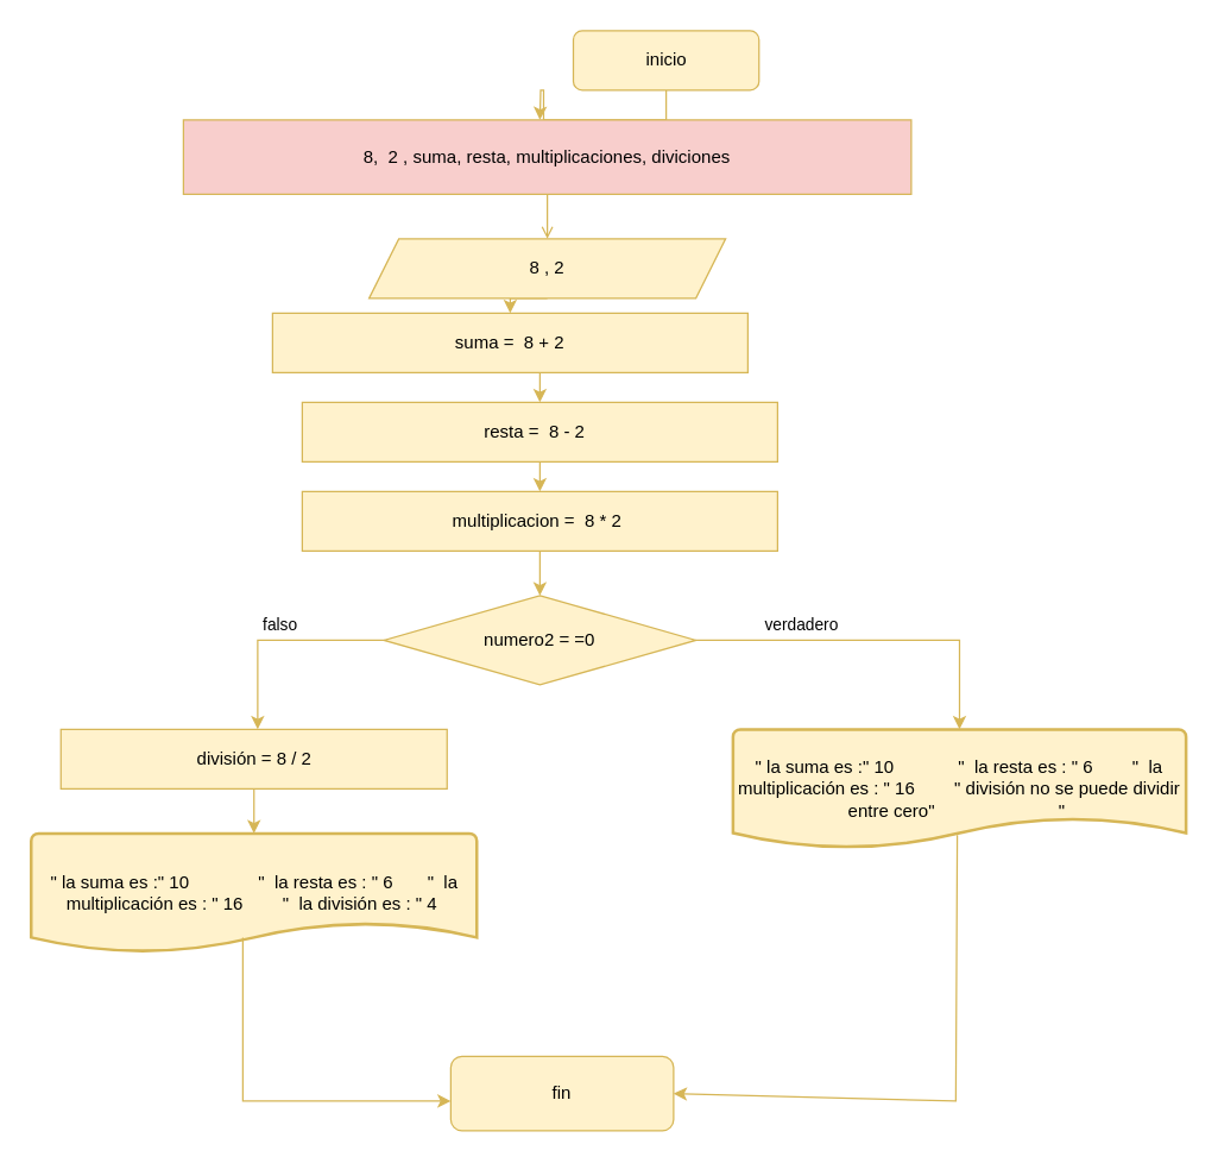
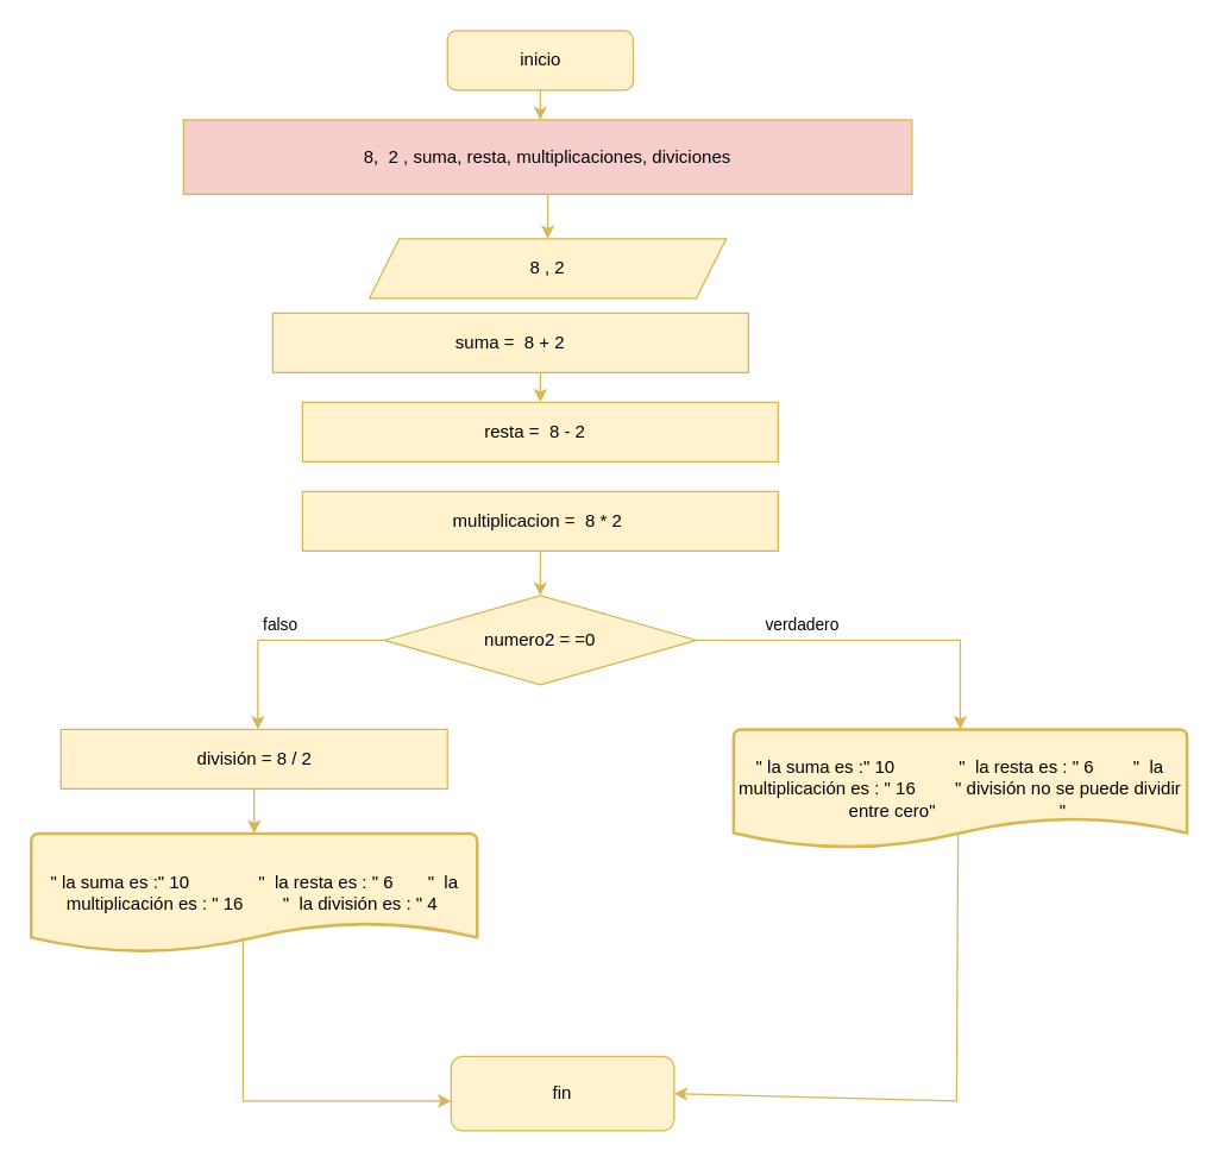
  <mxCell id="0" />
  <mxCell id="1" parent="0" />
  <mxCell id="2" style="edgeStyle=orthogonalEdgeStyle;rounded=0;orthogonalLoop=1;jettySize=auto;html=1;exitX=0.5;exitY=1;exitDx=0;exitDy=0;entryX=0.5;entryY=0;entryDx=0;entryDy=0;fillColor=#fff2cc;strokeColor=#d6b656;" edge="1" parent="1" source="3"><mxGeometry relative="1" as="geometry"><mxPoint x="363" y="80" as="targetPoint" /></mxGeometry></mxCell>
- <mxCell id="3" value="&lt;font style=&quot;vertical-align: inherit;&quot;&gt;&lt;font style=&quot;vertical-align: inherit;&quot;&gt;inicio&lt;/font&gt;&lt;/font&gt;" style="rounded=1;whiteSpace=wrap;html=1;fontSize=12;glass=0;strokeWidth=1;shadow=0;fillColor=#fff2cc;strokeColor=#d6b656;" parent="1" vertex="1"><mxGeometry x="385.5" y="20" width="125" height="40" as="geometry" /></mxCell>
- <mxCell id="4" style="edgeStyle=orthogonalEdgeStyle;rounded=0;orthogonalLoop=1;jettySize=auto;html=1;exitX=0.5;exitY=1;exitDx=0;exitDy=0;entryX=0.5;entryY=0;entryDx=0;entryDy=0;fillColor=#fff2cc;strokeColor=#d6b656;" edge="1" parent="1" source="5" target="7"><mxGeometry relative="1" as="geometry" /></mxCell>
+ <mxCell id="3" value="&lt;font style=&quot;vertical-align: inherit;&quot;&gt;&lt;font style=&quot;vertical-align: inherit;&quot;&gt;inicio&lt;/font&gt;&lt;/font&gt;" style="rounded=1;whiteSpace=wrap;html=1;fontSize=12;glass=0;strokeWidth=1;shadow=0;fillColor=#fff2cc;strokeColor=#d6b656;" parent="1" vertex="1"><mxGeometry x="300.5" y="20" width="125" height="40" as="geometry" /></mxCell>
  <mxCell id="5" value="8 , 2" style="shape=parallelogram;perimeter=parallelogramPerimeter;whiteSpace=wrap;html=1;fixedSize=1;fillColor=#fff2cc;strokeColor=#d6b656;" vertex="1" parent="1"><mxGeometry x="248" y="160" width="240" height="40" as="geometry" /></mxCell>
  <mxCell id="6" style="edgeStyle=orthogonalEdgeStyle;rounded=0;orthogonalLoop=1;jettySize=auto;html=1;exitX=0.5;exitY=1;exitDx=0;exitDy=0;entryX=0.5;entryY=0;entryDx=0;entryDy=0;fillColor=#fff2cc;strokeColor=#d6b656;" edge="1" parent="1" source="7" target="9"><mxGeometry relative="1" as="geometry" /></mxCell>
  <mxCell id="7" value="&lt;font style=&quot;vertical-align: inherit;&quot;&gt;&lt;font style=&quot;vertical-align: inherit;&quot;&gt;suma =&amp;nbsp; 8 + 2&lt;/font&gt;&lt;/font&gt;" style="html=1;dashed=0;whiteSpace=wrap;fillColor=#fff2cc;strokeColor=#d6b656;" vertex="1" parent="1"><mxGeometry x="183" y="210" width="320" height="40" as="geometry" /></mxCell>
- <mxCell id="8" style="edgeStyle=orthogonalEdgeStyle;rounded=0;orthogonalLoop=1;jettySize=auto;html=1;exitX=0.5;exitY=1;exitDx=0;exitDy=0;entryX=0.5;entryY=0;entryDx=0;entryDy=0;fillColor=#fff2cc;strokeColor=#d6b656;" edge="1" parent="1" source="9" target="11"><mxGeometry relative="1" as="geometry" /></mxCell>
  <mxCell id="9" value="&lt;font style=&quot;vertical-align: inherit;&quot;&gt;&lt;font style=&quot;vertical-align: inherit;&quot;&gt;resta =&amp;nbsp; 8 - 2&amp;nbsp;&amp;nbsp;&lt;/font&gt;&lt;/font&gt;" style="html=1;dashed=0;whiteSpace=wrap;fillColor=#fff2cc;strokeColor=#d6b656;" vertex="1" parent="1"><mxGeometry x="203" y="270" width="320" height="40" as="geometry" /></mxCell>
  <mxCell id="10" style="edgeStyle=orthogonalEdgeStyle;rounded=0;orthogonalLoop=1;jettySize=auto;html=1;exitX=0.5;exitY=1;exitDx=0;exitDy=0;entryX=0.5;entryY=0;entryDx=0;entryDy=0;fillColor=#fff2cc;strokeColor=#d6b656;" edge="1" parent="1" source="11" target="16"><mxGeometry relative="1" as="geometry" /></mxCell>
  <mxCell id="11" value="&lt;font style=&quot;vertical-align: inherit;&quot;&gt;&lt;font style=&quot;vertical-align: inherit;&quot;&gt;multiplicacion =&amp;nbsp; 8 * 2&amp;nbsp;&lt;/font&gt;&lt;/font&gt;" style="html=1;dashed=0;whiteSpace=wrap;fillColor=#fff2cc;strokeColor=#d6b656;" vertex="1" parent="1"><mxGeometry x="203" y="330" width="320" height="40" as="geometry" /></mxCell>
- <mxCell id="12" style="edgeStyle=orthogonalEdgeStyle;rounded=0;orthogonalLoop=1;jettySize=auto;html=1;exitX=0.5;exitY=1;exitDx=0;exitDy=0;entryX=0.5;entryY=0;entryDx=0;entryDy=0;fillColor=#fff2cc;strokeColor=#d6b656;endArrow=open;" edge="1" parent="1" source="13" target="5"><mxGeometry relative="1" as="geometry" /></mxCell>
+ <mxCell id="12" style="edgeStyle=orthogonalEdgeStyle;rounded=0;orthogonalLoop=1;jettySize=auto;html=1;exitX=0.5;exitY=1;exitDx=0;exitDy=0;entryX=0.5;entryY=0;entryDx=0;entryDy=0;fillColor=#fff2cc;strokeColor=#d6b656;" edge="1" parent="1" source="13" target="5"><mxGeometry relative="1" as="geometry" /></mxCell>
  <mxCell id="13" value="&lt;font style=&quot;vertical-align: inherit;&quot;&gt;&lt;font style=&quot;vertical-align: inherit;&quot;&gt;8,&amp;nbsp; 2 , suma, resta, multiplicaciones, diviciones&lt;/font&gt;&lt;/font&gt;" style="rounded=0;whiteSpace=wrap;html=1;fillColor=#f8cecc;strokeColor=#d6b656;" vertex="1" parent="1"><mxGeometry x="123" y="80" width="490" height="50" as="geometry" /></mxCell>
  <mxCell id="14" value="verdadero" style="edgeStyle=orthogonalEdgeStyle;rounded=0;orthogonalLoop=1;jettySize=auto;html=1;exitX=1;exitY=0.5;exitDx=0;exitDy=0;entryX=0.5;entryY=0;entryDx=0;entryDy=0;entryPerimeter=0;fillColor=#fff2cc;strokeColor=#d6b656;" edge="1" parent="1" source="16" target="17"><mxGeometry x="-0.4" y="10" relative="1" as="geometry"><mxPoint x="573" y="430" as="targetPoint" /><mxPoint as="offset" /></mxGeometry></mxCell>
  <mxCell id="15" value="falso" style="edgeStyle=orthogonalEdgeStyle;rounded=0;orthogonalLoop=1;jettySize=auto;html=1;exitX=0;exitY=0.5;exitDx=0;exitDy=0;fillColor=#fff2cc;strokeColor=#d6b656;" edge="1" parent="1" source="16"><mxGeometry x="-0.029" y="-10" relative="1" as="geometry"><mxPoint x="173" y="490" as="targetPoint" /><Array as="points"><mxPoint x="173" y="430" /></Array><mxPoint as="offset" /></mxGeometry></mxCell>
  <mxCell id="16" value="&lt;font style=&quot;vertical-align: inherit;&quot;&gt;&lt;font style=&quot;vertical-align: inherit;&quot;&gt;numero2 = =0&lt;/font&gt;&lt;/font&gt;" style="rhombus;whiteSpace=wrap;html=1;fillColor=#fff2cc;strokeColor=#d6b656;" vertex="1" parent="1"><mxGeometry x="258" y="400" width="210" height="60" as="geometry" /></mxCell>
  <mxCell id="17" value="&quot; la suma es :&quot; 10&amp;nbsp; &amp;nbsp; &amp;nbsp; &amp;nbsp; &amp;nbsp; &amp;nbsp; &amp;nbsp;&quot;&amp;nbsp; la resta es : &quot; 6&amp;nbsp; &amp;nbsp; &amp;nbsp; &amp;nbsp; &quot;&amp;nbsp; la multiplicación es : &quot; 16&amp;nbsp; &amp;nbsp; &amp;nbsp; &amp;nbsp; &quot; división no se puede dividir entre cero&quot;&amp;nbsp; &amp;nbsp; &amp;nbsp; &amp;nbsp; &amp;nbsp; &amp;nbsp; &amp;nbsp; &amp;nbsp; &amp;nbsp; &amp;nbsp; &amp;nbsp; &amp;nbsp; &amp;nbsp;&quot;&amp;nbsp;" style="strokeWidth=2;html=1;shape=mxgraph.flowchart.document2;whiteSpace=wrap;size=0.257;fillColor=#fff2cc;strokeColor=#d6b656;" vertex="1" parent="1"><mxGeometry x="493" y="490" width="305" height="80" as="geometry" /></mxCell>
  <mxCell id="18" value="&quot; la suma es :&quot; 10&amp;nbsp; &amp;nbsp; &amp;nbsp; &amp;nbsp; &amp;nbsp; &amp;nbsp; &amp;nbsp; &quot;&amp;nbsp; la resta es : &quot; 6&amp;nbsp; &amp;nbsp; &amp;nbsp; &amp;nbsp;&quot;&amp;nbsp; la multiplicación es : &quot; 16&amp;nbsp; &amp;nbsp; &amp;nbsp; &amp;nbsp; &quot;&amp;nbsp; la división es : &quot; 4&amp;nbsp;" style="strokeWidth=2;html=1;shape=mxgraph.flowchart.document2;whiteSpace=wrap;size=0.25;fillColor=#fff2cc;strokeColor=#d6b656;" vertex="1" parent="1"><mxGeometry x="20.5" y="560" width="300" height="80" as="geometry" /></mxCell>
  <mxCell id="19" style="edgeStyle=orthogonalEdgeStyle;rounded=0;orthogonalLoop=1;jettySize=auto;html=1;fillColor=#fff2cc;strokeColor=#d6b656;" edge="1" parent="1" source="20"><mxGeometry relative="1" as="geometry"><mxPoint x="170.5" y="560" as="targetPoint" /></mxGeometry></mxCell>
  <mxCell id="20" value="división = 8 / 2" style="rounded=0;whiteSpace=wrap;html=1;fillColor=#fff2cc;strokeColor=#d6b656;" vertex="1" parent="1"><mxGeometry x="40.5" y="490" width="260" height="40" as="geometry" /></mxCell>
  <mxCell id="21" value="fin" style="rounded=1;whiteSpace=wrap;html=1;fillColor=#fff2cc;strokeColor=#d6b656;" vertex="1" parent="1"><mxGeometry x="303" y="710" width="150" height="50" as="geometry" /></mxCell>
  <mxCell id="22" value="" style="endArrow=classic;html=1;rounded=0;entryX=0;entryY=0.6;entryDx=0;entryDy=0;exitX=0.475;exitY=0.875;exitDx=0;exitDy=0;exitPerimeter=0;entryPerimeter=0;fillColor=#fff2cc;strokeColor=#d6b656;" edge="1" parent="1" source="18" target="21"><mxGeometry width="50" height="50" relative="1" as="geometry"><mxPoint x="183" y="680" as="sourcePoint" /><mxPoint x="293" y="740" as="targetPoint" /><Array as="points"><mxPoint x="163" y="740" /></Array></mxGeometry></mxCell>
  <mxCell id="23" value="" style="endArrow=classic;html=1;rounded=0;exitX=0.495;exitY=0.888;exitDx=0;exitDy=0;exitPerimeter=0;entryX=1;entryY=0.5;entryDx=0;entryDy=0;fillColor=#fff2cc;strokeColor=#d6b656;" edge="1" parent="1" source="17" target="21"><mxGeometry width="50" height="50" relative="1" as="geometry"><mxPoint x="393" y="730" as="sourcePoint" /><mxPoint x="443" y="680" as="targetPoint" /><Array as="points"><mxPoint x="643" y="740" /></Array></mxGeometry></mxCell>
